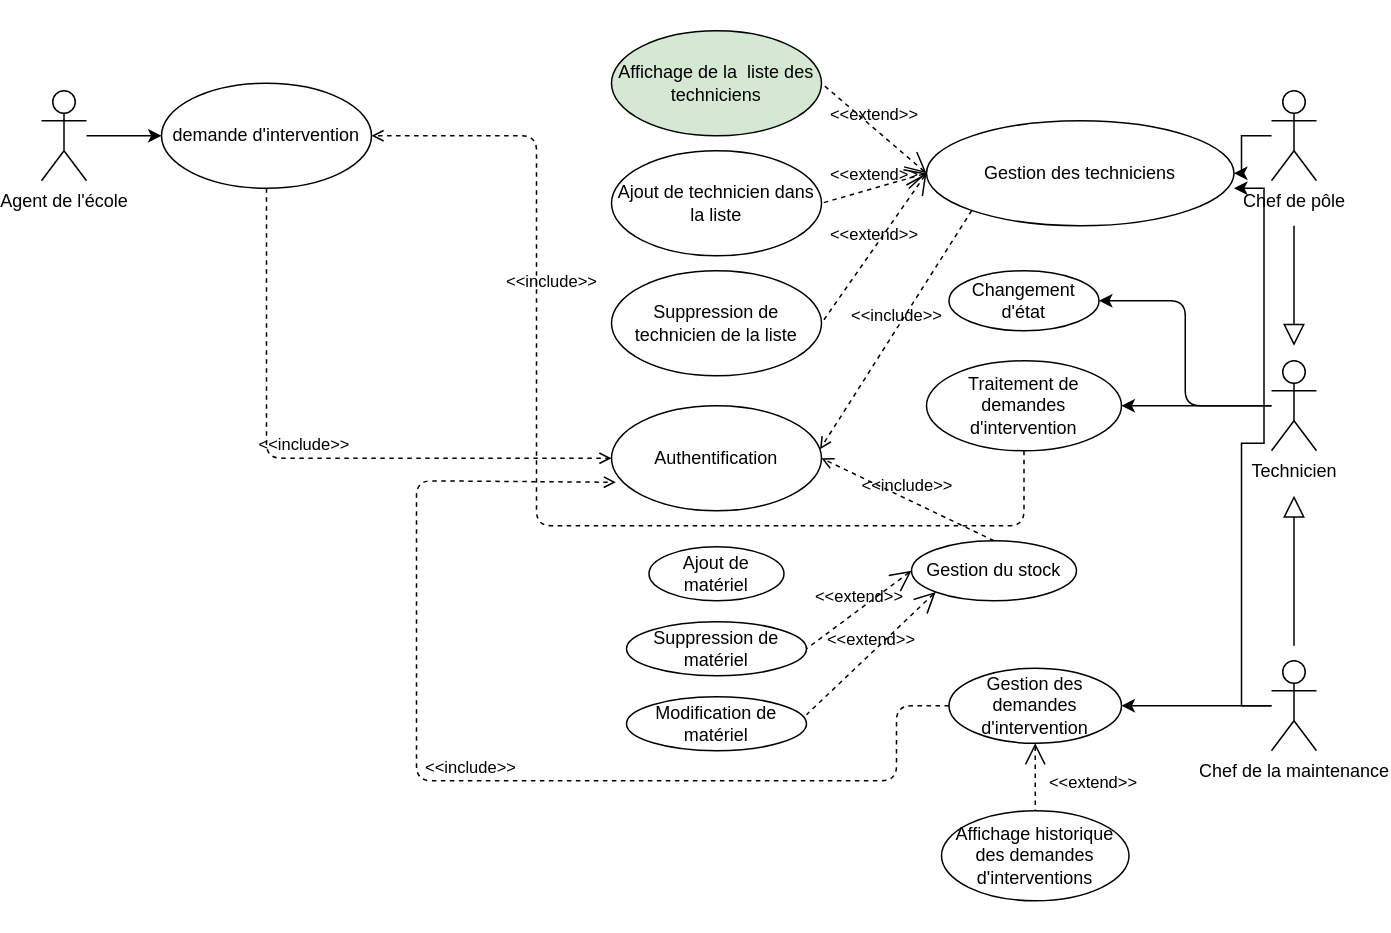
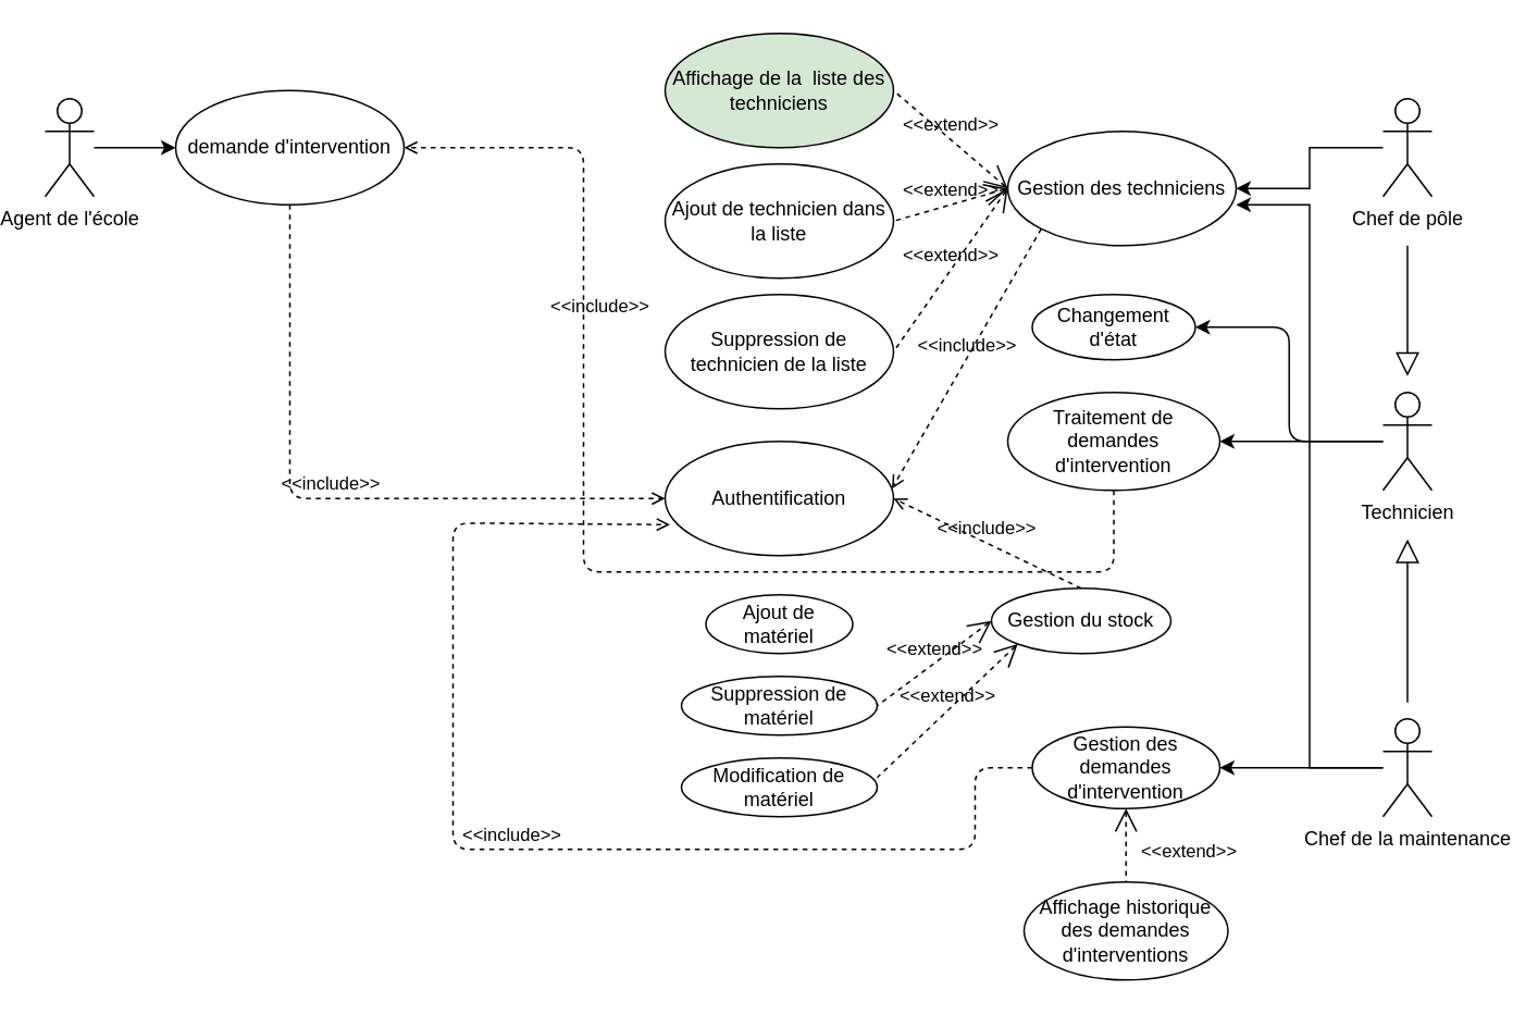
  <mxCell id="0" />
  <mxCell id="1" parent="0" />
  <mxCell id="2" style="edgeStyle=orthogonalEdgeStyle;rounded=0;orthogonalLoop=1;jettySize=auto;html=1;entryX=0;entryY=0.5;entryDx=0;entryDy=0;" edge="1" parent="1" source="3" target="4"><mxGeometry relative="1" as="geometry" /></mxCell>
  <mxCell id="3" value="Agent de l'école" style="shape=umlActor;html=1;verticalLabelPosition=bottom;verticalAlign=top;align=center;" vertex="1" parent="1"><mxGeometry x="20" y="60" width="30" height="60" as="geometry" /></mxCell>
  <mxCell id="4" value="demande d'intervention" style="ellipse;whiteSpace=wrap;html=1;" vertex="1" parent="1"><mxGeometry x="100" y="55" width="140" height="70" as="geometry" /></mxCell>
  <mxCell id="5" style="edgeStyle=orthogonalEdgeStyle;rounded=0;orthogonalLoop=1;jettySize=auto;html=1;entryX=1;entryY=0.5;entryDx=0;entryDy=0;" edge="1" parent="1" source="6" target="16"><mxGeometry relative="1" as="geometry"><mxPoint x="750" y="122" as="targetPoint" /></mxGeometry></mxCell>
  <mxCell id="6" value="Chef de pôle" style="shape=umlActor;html=1;verticalLabelPosition=bottom;verticalAlign=top;align=center;" vertex="1" parent="1"><mxGeometry x="840" y="60" width="30" height="60" as="geometry" /></mxCell>
  <mxCell id="7" style="edgeStyle=orthogonalEdgeStyle;rounded=0;orthogonalLoop=1;jettySize=auto;html=1;entryX=1;entryY=0.643;entryDx=0;entryDy=0;entryPerimeter=0;" edge="1" parent="1" source="9" target="16"><mxGeometry relative="1" as="geometry" /></mxCell>
  <mxCell id="8" style="edgeStyle=orthogonalEdgeStyle;rounded=1;orthogonalLoop=1;jettySize=auto;html=1;entryX=1;entryY=0.5;entryDx=0;entryDy=0;" edge="1" parent="1" source="9" target="35"><mxGeometry relative="1" as="geometry" /></mxCell>
  <mxCell id="9" value="Chef de la maintenance" style="shape=umlActor;html=1;verticalLabelPosition=bottom;verticalAlign=top;align=center;" vertex="1" parent="1"><mxGeometry x="840" y="440" width="30" height="60" as="geometry" /></mxCell>
  <mxCell id="10" style="edgeStyle=orthogonalEdgeStyle;rounded=0;orthogonalLoop=1;jettySize=auto;html=1;entryX=1;entryY=0.5;entryDx=0;entryDy=0;" edge="1" parent="1" source="12" target="15"><mxGeometry relative="1" as="geometry" /></mxCell>
  <mxCell id="11" style="edgeStyle=orthogonalEdgeStyle;rounded=1;orthogonalLoop=1;jettySize=auto;html=1;entryX=1;entryY=0.5;entryDx=0;entryDy=0;" edge="1" parent="1" source="12" target="24"><mxGeometry relative="1" as="geometry" /></mxCell>
  <mxCell id="12" value="Technicien" style="shape=umlActor;html=1;verticalLabelPosition=bottom;verticalAlign=top;align=center;" vertex="1" parent="1"><mxGeometry x="840" y="240" width="30" height="60" as="geometry" /></mxCell>
  <mxCell id="13" value="" style="edgeStyle=none;html=1;endArrow=block;endFill=0;endSize=12;verticalAlign=bottom;" edge="1" parent="1"><mxGeometry width="160" relative="1" as="geometry"><mxPoint x="855" y="150" as="sourcePoint" /><mxPoint x="855" y="230" as="targetPoint" /></mxGeometry></mxCell>
  <mxCell id="14" value="" style="edgeStyle=none;html=1;endArrow=block;endFill=0;endSize=12;verticalAlign=bottom;" edge="1" parent="1"><mxGeometry width="160" relative="1" as="geometry"><mxPoint x="855" y="430" as="sourcePoint" /><mxPoint x="855" y="330" as="targetPoint" /></mxGeometry></mxCell>
  <mxCell id="15" value="Traitement de demandes d'intervention" style="ellipse;whiteSpace=wrap;html=1;" vertex="1" parent="1"><mxGeometry x="610" y="240" width="130" height="60" as="geometry" /></mxCell>
- <mxCell id="16" value="Gestion des techniciens" style="ellipse;whiteSpace=wrap;html=1;" vertex="1" parent="1"><mxGeometry x="610" y="80" width="205" height="70" as="geometry" /></mxCell>
+ <mxCell id="16" value="Gestion des techniciens" style="ellipse;whiteSpace=wrap;html=1;" vertex="1" parent="1"><mxGeometry x="610" y="80" width="140" height="70" as="geometry" /></mxCell>
  <mxCell id="17" value="Suppression de technicien de la liste" style="ellipse;whiteSpace=wrap;html=1;" vertex="1" parent="1"><mxGeometry x="400" y="180" width="140" height="70" as="geometry" /></mxCell>
  <mxCell id="18" value="Ajout de technicien dans la liste" style="ellipse;whiteSpace=wrap;html=1;" vertex="1" parent="1"><mxGeometry x="400" y="100" width="140" height="70" as="geometry" /></mxCell>
  <mxCell id="19" value="Affichage de la&amp;nbsp; liste des techniciens" style="ellipse;whiteSpace=wrap;html=1;fillColor=#d5e8d4;" vertex="1" parent="1"><mxGeometry x="400" y="20" width="140" height="70" as="geometry" /></mxCell>
  <mxCell id="20" value="&amp;lt;&amp;lt;extend&amp;gt;&amp;gt;" style="edgeStyle=none;html=1;startArrow=open;endArrow=none;startSize=12;verticalAlign=bottom;dashed=1;labelBackgroundColor=none;entryX=1;entryY=0.5;entryDx=0;entryDy=0;exitX=0;exitY=0.5;exitDx=0;exitDy=0;" edge="1" parent="1" source="16" target="19"><mxGeometry width="160" relative="1" as="geometry"><mxPoint x="130" y="290" as="sourcePoint" /><mxPoint x="290" y="290" as="targetPoint" /></mxGeometry></mxCell>
  <mxCell id="21" value="&amp;lt;&amp;lt;extend&amp;gt;&amp;gt;" style="edgeStyle=none;html=1;startArrow=open;endArrow=none;startSize=12;verticalAlign=bottom;dashed=1;labelBackgroundColor=none;entryX=1;entryY=0.5;entryDx=0;entryDy=0;exitX=0;exitY=0.5;exitDx=0;exitDy=0;" edge="1" parent="1" source="16" target="18"><mxGeometry width="160" relative="1" as="geometry"><mxPoint x="640" y="200" as="sourcePoint" /><mxPoint x="570" y="140" as="targetPoint" /></mxGeometry></mxCell>
  <mxCell id="22" value="&amp;lt;&amp;lt;extend&amp;gt;&amp;gt;" style="edgeStyle=none;html=1;startArrow=open;endArrow=none;startSize=12;verticalAlign=bottom;dashed=1;labelBackgroundColor=none;entryX=1;entryY=0.5;entryDx=0;entryDy=0;exitX=0;exitY=0.5;exitDx=0;exitDy=0;" edge="1" parent="1" source="16" target="17"><mxGeometry width="160" relative="1" as="geometry"><mxPoint x="620" y="230" as="sourcePoint" /><mxPoint x="550" y="170" as="targetPoint" /></mxGeometry></mxCell>
  <mxCell id="23" value="&amp;lt;&amp;lt;include&amp;gt;&amp;gt;" style="edgeStyle=none;html=1;endArrow=open;verticalAlign=bottom;dashed=1;labelBackgroundColor=none;exitX=0.5;exitY=1;exitDx=0;exitDy=0;entryX=1;entryY=0.5;entryDx=0;entryDy=0;rounded=1;" edge="1" parent="1" source="15" target="4"><mxGeometry x="0.42" y="-10" width="160" relative="1" as="geometry"><mxPoint x="100" y="350" as="sourcePoint" /><mxPoint x="60" y="270" as="targetPoint" /><Array as="points"><mxPoint x="675" y="350" /><mxPoint x="350" y="350" /><mxPoint x="350" y="270" /><mxPoint x="350" y="90" /></Array><mxPoint as="offset" /></mxGeometry></mxCell>
  <mxCell id="24" value="Changement d'état" style="ellipse;whiteSpace=wrap;html=1;" vertex="1" parent="1"><mxGeometry x="625" y="180" width="100" height="40" as="geometry" /></mxCell>
  <mxCell id="25" value="Authentification" style="ellipse;whiteSpace=wrap;html=1;" vertex="1" parent="1"><mxGeometry x="400" y="270" width="140" height="70" as="geometry" /></mxCell>
  <mxCell id="26" value="&amp;lt;&amp;lt;include&amp;gt;&amp;gt;" style="edgeStyle=none;html=1;endArrow=open;verticalAlign=bottom;dashed=1;labelBackgroundColor=none;exitX=0.5;exitY=1;exitDx=0;exitDy=0;entryX=0;entryY=0.5;entryDx=0;entryDy=0;" edge="1" parent="1" source="4" target="25"><mxGeometry width="160" relative="1" as="geometry"><mxPoint x="160" y="199.5" as="sourcePoint" /><mxPoint x="320" y="199.5" as="targetPoint" /><Array as="points"><mxPoint x="170" y="305" /></Array></mxGeometry></mxCell>
  <mxCell id="27" value="&amp;lt;&amp;lt;include&amp;gt;&amp;gt;" style="edgeStyle=none;html=1;endArrow=open;verticalAlign=bottom;dashed=1;labelBackgroundColor=none;exitX=0;exitY=1;exitDx=0;exitDy=0;entryX=0.993;entryY=0.414;entryDx=0;entryDy=0;entryPerimeter=0;" edge="1" parent="1" source="16" target="25"><mxGeometry width="160" relative="1" as="geometry"><mxPoint x="430" y="260" as="sourcePoint" /><mxPoint x="590" y="260" as="targetPoint" /></mxGeometry></mxCell>
  <mxCell id="28" value="Gestion du stock" style="ellipse;whiteSpace=wrap;html=1;" vertex="1" parent="1"><mxGeometry x="600" y="360" width="110" height="40" as="geometry" /></mxCell>
  <mxCell id="29" value="Ajout de matériel" style="ellipse;whiteSpace=wrap;html=1;" vertex="1" parent="1"><mxGeometry x="425" y="364" width="90" height="36" as="geometry" /></mxCell>
  <mxCell id="30" value="&amp;lt;&amp;lt;include&amp;gt;&amp;gt;" style="edgeStyle=none;html=1;endArrow=open;verticalAlign=bottom;dashed=1;labelBackgroundColor=none;entryX=1;entryY=0.5;entryDx=0;entryDy=0;exitX=0.5;exitY=0;exitDx=0;exitDy=0;" edge="1" parent="1" source="28" target="25"><mxGeometry width="160" relative="1" as="geometry"><mxPoint x="390" y="399" as="sourcePoint" /><mxPoint x="550" y="399" as="targetPoint" /></mxGeometry></mxCell>
  <mxCell id="31" value="Suppression de matériel" style="ellipse;whiteSpace=wrap;html=1;" vertex="1" parent="1"><mxGeometry x="410" y="414" width="120" height="36" as="geometry" /></mxCell>
  <mxCell id="32" value="&amp;lt;&amp;lt;extend&amp;gt;&amp;gt;" style="edgeStyle=none;html=1;startArrow=open;endArrow=none;startSize=12;verticalAlign=bottom;dashed=1;labelBackgroundColor=none;entryX=1;entryY=0.5;entryDx=0;entryDy=0;exitX=0;exitY=0.5;exitDx=0;exitDy=0;" edge="1" parent="1" source="28" target="31"><mxGeometry width="160" relative="1" as="geometry"><mxPoint x="580" y="450" as="sourcePoint" /><mxPoint x="525" y="392" as="targetPoint" /></mxGeometry></mxCell>
  <mxCell id="33" value="Modification de matériel" style="ellipse;whiteSpace=wrap;html=1;" vertex="1" parent="1"><mxGeometry x="410" y="464" width="120" height="36" as="geometry" /></mxCell>
  <mxCell id="34" value="&amp;lt;&amp;lt;extend&amp;gt;&amp;gt;" style="edgeStyle=none;html=1;startArrow=open;endArrow=none;startSize=12;verticalAlign=bottom;dashed=1;labelBackgroundColor=none;entryX=1;entryY=0.333;entryDx=0;entryDy=0;entryPerimeter=0;exitX=0;exitY=1;exitDx=0;exitDy=0;" edge="1" parent="1" source="28" target="33"><mxGeometry width="160" relative="1" as="geometry"><mxPoint x="600" y="482" as="sourcePoint" /><mxPoint x="540" y="442" as="targetPoint" /></mxGeometry></mxCell>
  <mxCell id="35" value="Gestion des demandes d'intervention" style="ellipse;whiteSpace=wrap;html=1;" vertex="1" parent="1"><mxGeometry x="625" y="445" width="115" height="50" as="geometry" /></mxCell>
  <mxCell id="36" value="&amp;lt;&amp;lt;include&amp;gt;&amp;gt;" style="edgeStyle=none;html=1;endArrow=open;verticalAlign=bottom;dashed=1;labelBackgroundColor=none;exitX=0;exitY=0.5;exitDx=0;exitDy=0;entryX=0.021;entryY=0.729;entryDx=0;entryDy=0;entryPerimeter=0;" edge="1" parent="1" source="35" target="25"><mxGeometry width="160" relative="1" as="geometry"><mxPoint x="295" y="530" as="sourcePoint" /><mxPoint x="320" y="320" as="targetPoint" /><Array as="points"><mxPoint x="590" y="470" /><mxPoint x="590" y="520" /><mxPoint x="270" y="520" /><mxPoint x="270" y="320" /></Array></mxGeometry></mxCell>
  <mxCell id="37" value="Affichage historique des demandes d'interventions" style="ellipse;whiteSpace=wrap;html=1;" vertex="1" parent="1"><mxGeometry x="620" y="540" width="125" height="60" as="geometry" /></mxCell>
  <mxCell id="38" value="&amp;lt;&amp;lt;extend&amp;gt;&amp;gt;" style="edgeStyle=none;html=1;startArrow=open;endArrow=none;startSize=12;verticalAlign=bottom;dashed=1;labelBackgroundColor=none;exitX=0.5;exitY=1;exitDx=0;exitDy=0;entryX=0.5;entryY=0;entryDx=0;entryDy=0;" edge="1" parent="1" source="35" target="37"><mxGeometry x="0.556" y="38" width="160" relative="1" as="geometry"><mxPoint x="640" y="520" as="sourcePoint" /><mxPoint x="500" y="600" as="targetPoint" /><mxPoint as="offset" /></mxGeometry></mxCell>
